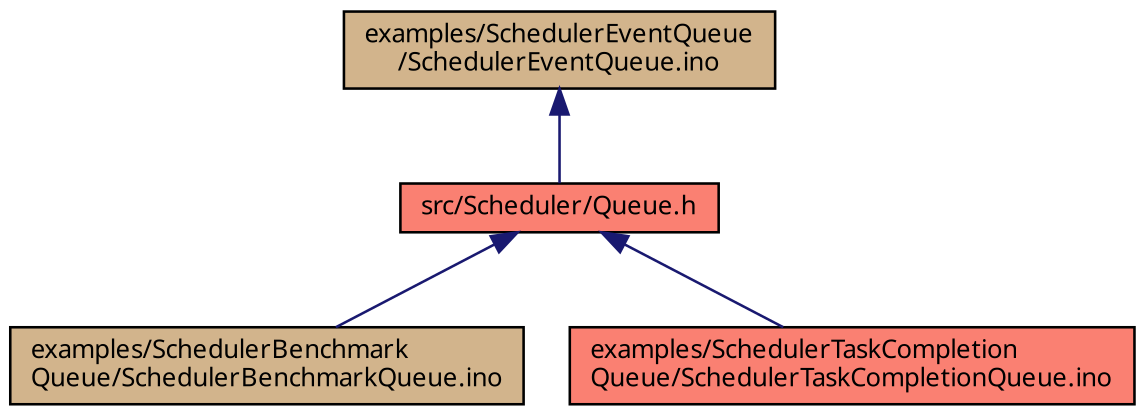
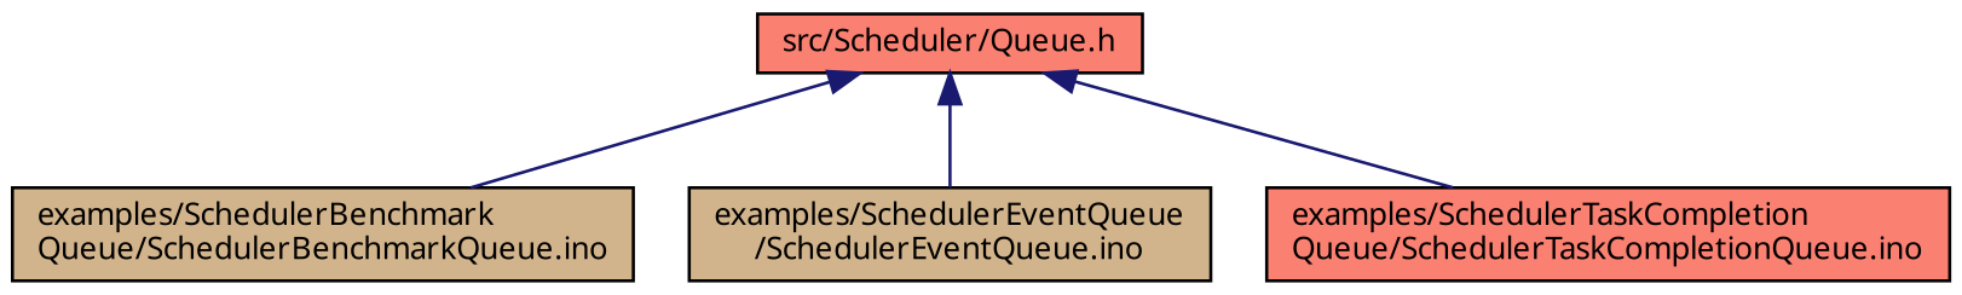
  digraph {
    fontname="Noto Sans"
    node [color=black fillcolor=salmon fontname="Noto Sans" fontsize=10 shape=record style=filled]
    edge [color=midnightblue dir=back fontname="Noto Sans" fontsize=10 labelfontname=Helvetica labelfontsize=10 style=solid]
    n1 [fontcolor=black height=0.2 label="src/Scheduler/Queue.h" width=0.4]
    n2 [fillcolor=tan height=0.2 label="examples/SchedulerBenchmark\lQueue/SchedulerBenchmarkQueue.ino" width=0.4]
    n3 [fillcolor=tan height=0.2 label="examples/SchedulerEventQueue\l/SchedulerEventQueue.ino" width=0.4]
    n4 [height=0.2 label="examples/SchedulerTaskCompletion\lQueue/SchedulerTaskCompletionQueue.ino" width=0.4]
    n1 -> n2
-   n3 -> n1
+   n1 -> n3
    n1 -> n4
  }
